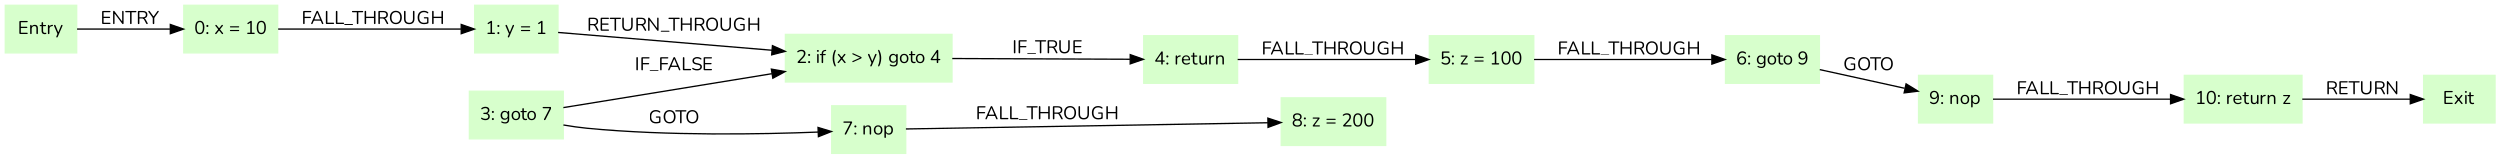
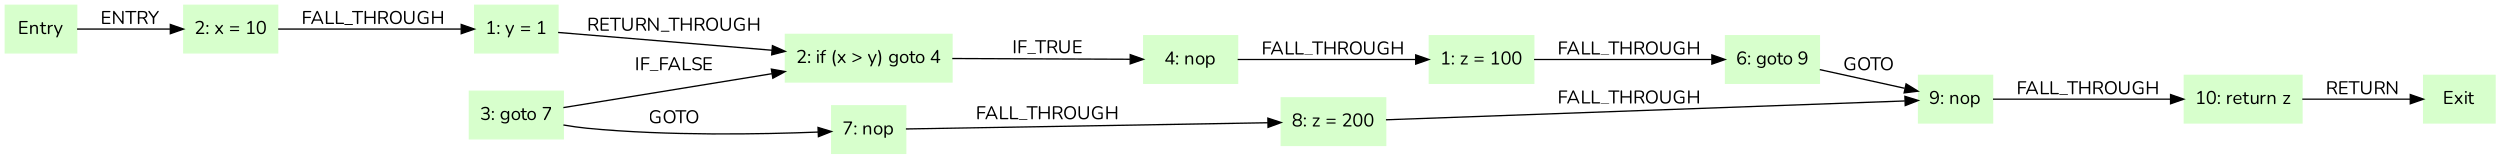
  digraph {
    fontname=Nunito
    rankdir=LR
    node [color=".3 .2 1.0" fontname=Nunito shape=box style=filled]
    edge [fontname=Nunito]
    Entry
-   "0: x = 10"
+   "0: x = 10" [label="2: x = 10"]
    "1: y = 1"
    "2: if (x > y) goto 4"
-   "4: nop" [label="4: return"]
+   "4: nop"
    "3: goto 7"
    "7: nop"
-   "5: z = 100"
+   "5: z = 100" [label="1: z = 100"]
    "8: z = 200"
    "6: goto 9"
    "9: nop"
    "10: return z"
    Exit
    Entry -> "0: x = 10" [label=ENTRY]
    "0: x = 10" -> "1: y = 1" [label=FALL_THROUGH]
    "1: y = 1" -> "2: if (x > y) goto 4" [label=RETURN_THROUGH]
    "2: if (x > y) goto 4" -> "4: nop" [label=IF_TRUE]
    "4: nop" -> "5: z = 100" [label=FALL_THROUGH]
    "3: goto 7" -> "2: if (x > y) goto 4" [label=IF_FALSE]
    "3: goto 7" -> "7: nop" [label=GOTO]
    "7: nop" -> "8: z = 200" [label=FALL_THROUGH]
    "5: z = 100" -> "6: goto 9" [label=FALL_THROUGH]
+   "8: z = 200" -> "9: nop" [label=FALL_THROUGH]
    "6: goto 9" -> "9: nop" [label=GOTO]
    "9: nop" -> "10: return z" [label=FALL_THROUGH]
    "10: return z" -> Exit [label=RETURN]
  }
